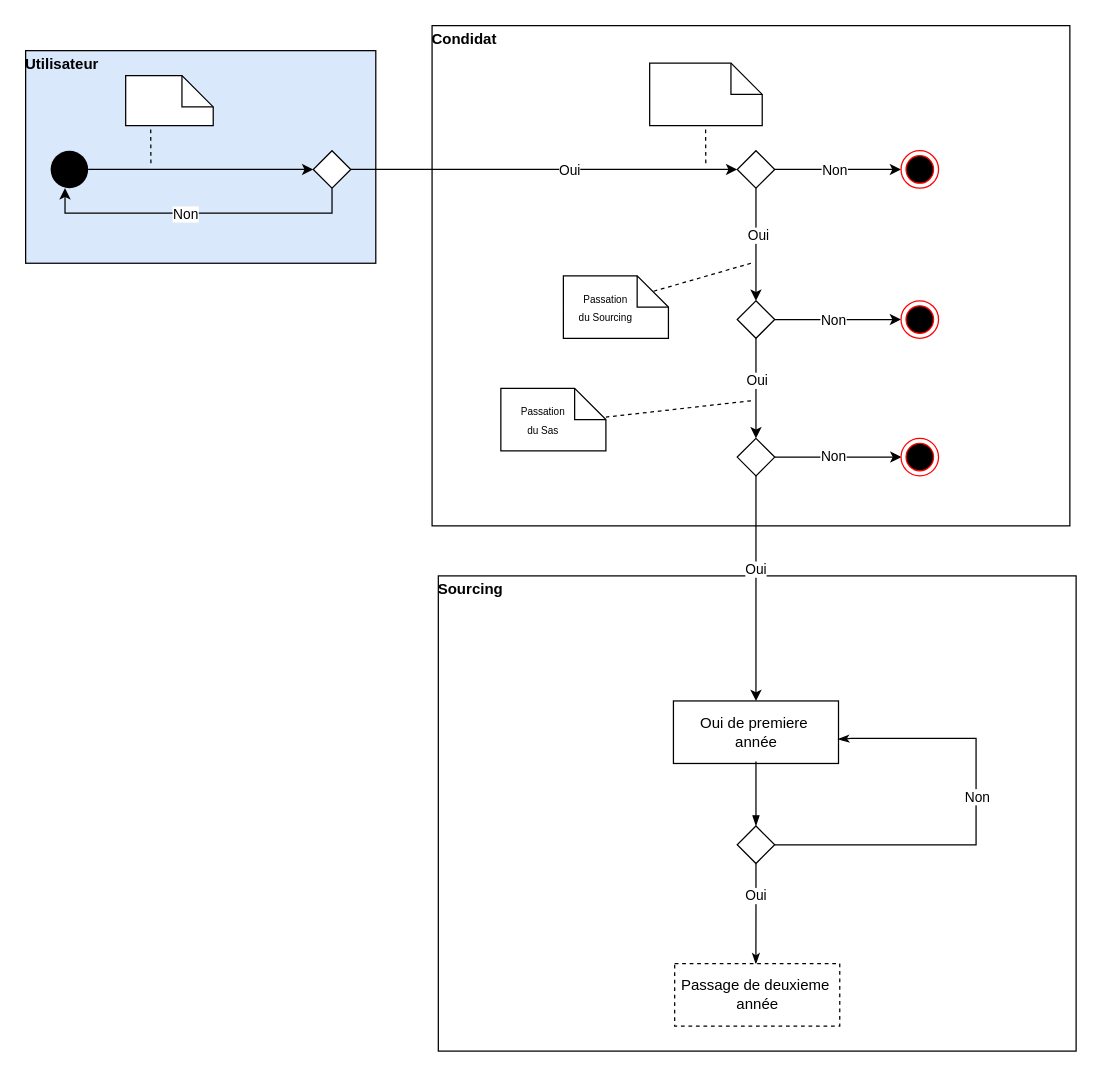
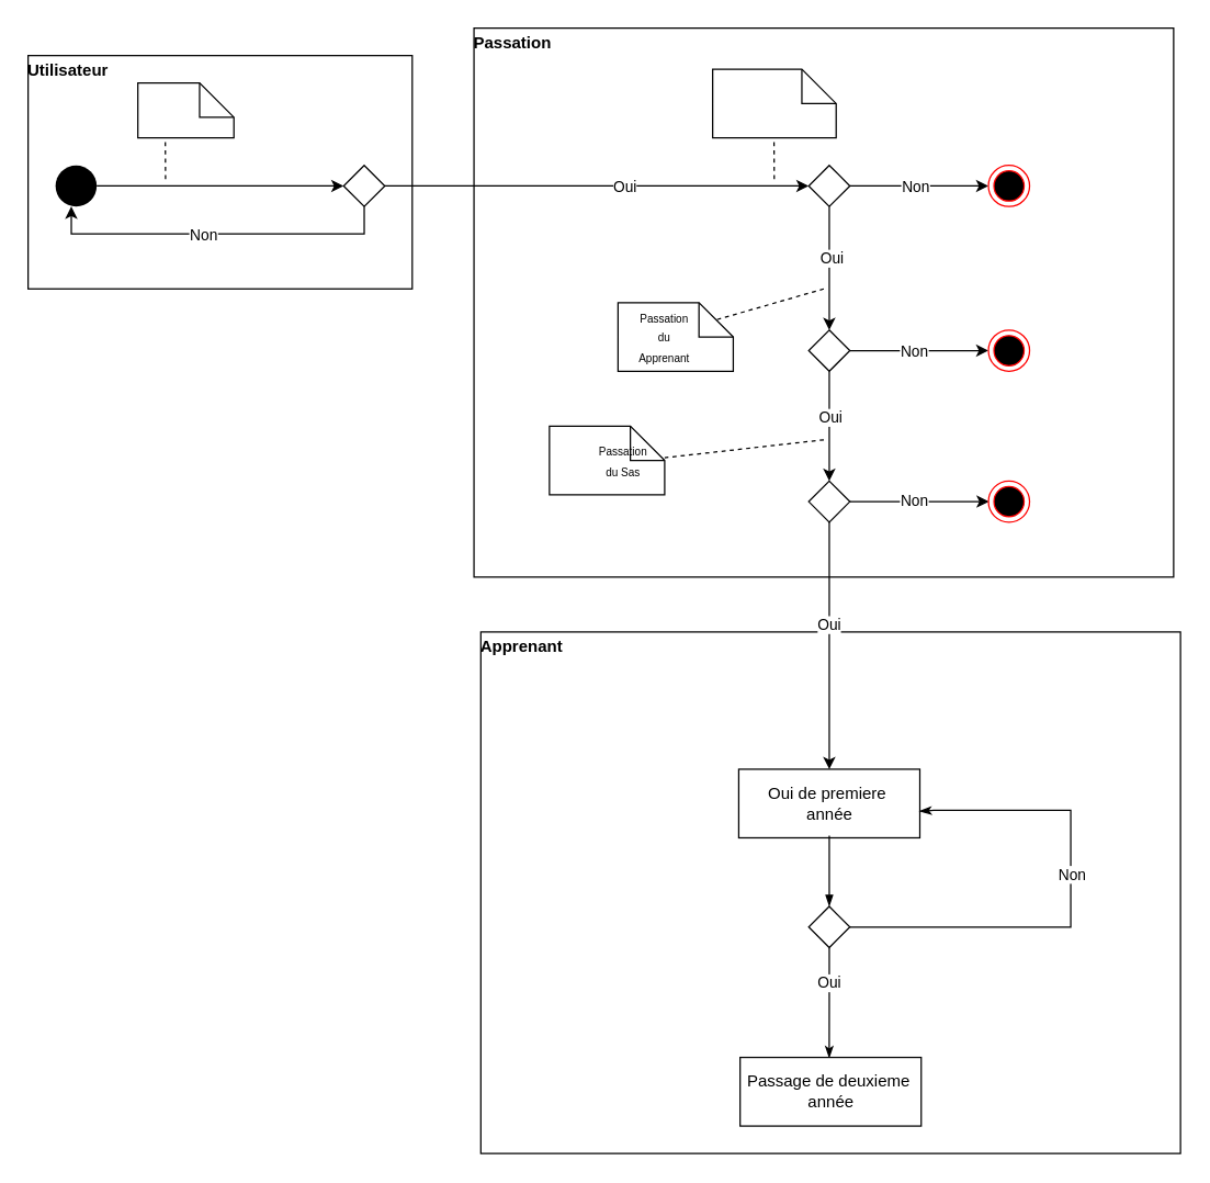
  <mxCell id="0" />
  <mxCell id="1" parent="0" />
- <mxCell id="2" value="&lt;p style=&quot;margin: 0px ; margin-top: 4px ; text-align: center&quot;&gt;&lt;/p&gt;&lt;div style=&quot;height: 2px&quot;&gt;&lt;b&gt;Sourcing&lt;/b&gt;&lt;/div&gt;" style="verticalAlign=top;align=left;overflow=fill;fontSize=12;fontFamily=Helvetica;html=1;movable=0;resizable=0;rotatable=0;deletable=0;editable=0;connectable=0;" parent="1" vertex="1"><mxGeometry x="350" y="460" width="510" height="380" as="geometry" /></mxCell>
- <mxCell id="3" value="&lt;p style=&quot;margin: 0px ; margin-top: 4px ; text-align: center&quot;&gt;&lt;/p&gt;&lt;div style=&quot;height: 2px&quot;&gt;&lt;b&gt;Utilisateur&lt;/b&gt;&lt;/div&gt;" style="verticalAlign=top;align=left;overflow=fill;fontSize=12;fontFamily=Helvetica;html=1;movable=1;resizable=1;rotatable=1;deletable=1;editable=1;connectable=1;fillColor=#dae8fc;" vertex="1" parent="1"><mxGeometry x="20" y="40" width="280" height="170" as="geometry" /></mxCell>
- <mxCell id="4" value="&lt;p style=&quot;margin: 0px ; margin-top: 4px ; text-align: center&quot;&gt;&lt;/p&gt;&lt;div style=&quot;height: 2px&quot;&gt;&lt;b&gt;Condidat&lt;/b&gt;&lt;/div&gt;" style="verticalAlign=top;align=left;overflow=fill;fontSize=12;fontFamily=Helvetica;html=1;movable=1;resizable=1;rotatable=1;deletable=1;editable=1;connectable=1;" vertex="1" parent="1"><mxGeometry x="345" y="20" width="510" height="400" as="geometry" /></mxCell>
+ <mxCell id="2" value="&lt;p style=&quot;margin: 0px ; margin-top: 4px ; text-align: center&quot;&gt;&lt;/p&gt;&lt;div style=&quot;height: 2px&quot;&gt;&lt;b&gt;Apprenant&lt;/b&gt;&lt;/div&gt;" style="verticalAlign=top;align=left;overflow=fill;fontSize=12;fontFamily=Helvetica;html=1;movable=0;resizable=0;rotatable=0;deletable=0;editable=0;connectable=0;" parent="1" vertex="1"><mxGeometry x="350" y="460" width="510" height="380" as="geometry" /></mxCell>
+ <mxCell id="3" value="&lt;p style=&quot;margin: 0px ; margin-top: 4px ; text-align: center&quot;&gt;&lt;/p&gt;&lt;div style=&quot;height: 2px&quot;&gt;&lt;b&gt;Utilisateur&lt;/b&gt;&lt;/div&gt;" style="verticalAlign=top;align=left;overflow=fill;fontSize=12;fontFamily=Helvetica;html=1;movable=1;resizable=1;rotatable=1;deletable=1;editable=1;connectable=1;" vertex="1" parent="1"><mxGeometry x="20" y="40" width="280" height="170" as="geometry" /></mxCell>
+ <mxCell id="4" value="&lt;p style=&quot;margin: 0px ; margin-top: 4px ; text-align: center&quot;&gt;&lt;/p&gt;&lt;div style=&quot;height: 2px&quot;&gt;&lt;b&gt;Passation&lt;/b&gt;&lt;/div&gt;" style="verticalAlign=top;align=left;overflow=fill;fontSize=12;fontFamily=Helvetica;html=1;movable=1;resizable=1;rotatable=1;deletable=1;editable=1;connectable=1;" vertex="1" parent="1"><mxGeometry x="345" y="20" width="510" height="400" as="geometry" /></mxCell>
  <mxCell id="5" value="" style="ellipse;fillColor=#000000;strokeColor=none;" parent="1" vertex="1"><mxGeometry x="40" y="120" width="30" height="30" as="geometry" /></mxCell>
  <mxCell id="6" style="edgeStyle=orthogonalEdgeStyle;rounded=0;orthogonalLoop=1;jettySize=auto;html=1;entryX=0.383;entryY=0.997;entryDx=0;entryDy=0;entryPerimeter=0;exitX=0.5;exitY=1;exitDx=0;exitDy=0;" parent="1" source="43" target="5" edge="1"><mxGeometry relative="1" as="geometry"><mxPoint x="270" y="190" as="targetPoint" /><Array as="points" /></mxGeometry></mxCell>
  <mxCell id="7" value="Non" style="edgeLabel;html=1;align=center;verticalAlign=middle;resizable=0;points=[];" parent="6" vertex="1" connectable="0"><mxGeometry x="0.085" relative="1" as="geometry"><mxPoint as="offset" /></mxGeometry></mxCell>
  <mxCell id="8" value="" style="endArrow=classic;html=1;exitX=1;exitY=0.5;exitDx=0;exitDy=0;entryX=0;entryY=0.5;entryDx=0;entryDy=0;" parent="1" edge="1" target="14" source="43"><mxGeometry width="50" height="50" relative="1" as="geometry"><mxPoint x="290" y="134.5" as="sourcePoint" /><mxPoint x="470" y="134.5" as="targetPoint" /></mxGeometry></mxCell>
  <mxCell id="9" value="Oui" style="edgeLabel;html=1;align=center;verticalAlign=middle;resizable=0;points=[];" vertex="1" connectable="0" parent="8"><mxGeometry x="0.125" y="1" relative="1" as="geometry"><mxPoint y="1" as="offset" /></mxGeometry></mxCell>
  <mxCell id="10" style="edgeStyle=orthogonalEdgeStyle;rounded=0;orthogonalLoop=1;jettySize=auto;html=1;" parent="1" source="14" edge="1"><mxGeometry relative="1" as="geometry"><mxPoint x="720" y="135" as="targetPoint" /></mxGeometry></mxCell>
  <mxCell id="11" value="Non" style="edgeLabel;html=1;align=center;verticalAlign=middle;resizable=0;points=[];" parent="10" vertex="1" connectable="0"><mxGeometry x="-0.083" relative="1" as="geometry"><mxPoint as="offset" /></mxGeometry></mxCell>
  <mxCell id="12" style="edgeStyle=orthogonalEdgeStyle;rounded=0;orthogonalLoop=1;jettySize=auto;html=1;" parent="1" source="14" edge="1"><mxGeometry relative="1" as="geometry"><mxPoint x="604" y="240" as="targetPoint" /></mxGeometry></mxCell>
  <mxCell id="13" value="Oui" style="edgeLabel;html=1;align=center;verticalAlign=middle;resizable=0;points=[];" parent="12" vertex="1" connectable="0"><mxGeometry x="-0.178" y="1" relative="1" as="geometry"><mxPoint as="offset" /></mxGeometry></mxCell>
  <mxCell id="14" value="" style="rhombus;" parent="1" vertex="1"><mxGeometry x="589" y="120" width="30" height="30" as="geometry" /></mxCell>
  <mxCell id="15" value="" style="ellipse;html=1;shape=endState;fillColor=#000000;strokeColor=#ff0000;" parent="1" vertex="1"><mxGeometry x="720" y="120" width="30" height="30" as="geometry" /></mxCell>
  <mxCell id="16" style="edgeStyle=orthogonalEdgeStyle;rounded=0;orthogonalLoop=1;jettySize=auto;html=1;" parent="1" source="20" edge="1"><mxGeometry relative="1" as="geometry"><mxPoint x="719.997" y="255" as="targetPoint" /></mxGeometry></mxCell>
  <mxCell id="17" value="Non" style="edgeLabel;html=1;align=center;verticalAlign=middle;resizable=0;points=[];" parent="16" vertex="1" connectable="0"><mxGeometry x="-0.096" relative="1" as="geometry"><mxPoint as="offset" /></mxGeometry></mxCell>
  <mxCell id="18" style="edgeStyle=orthogonalEdgeStyle;rounded=0;orthogonalLoop=1;jettySize=auto;html=1;" parent="1" source="20" edge="1"><mxGeometry relative="1" as="geometry"><mxPoint x="604" y="350" as="targetPoint" /></mxGeometry></mxCell>
  <mxCell id="19" value="Oui" style="edgeLabel;html=1;align=center;verticalAlign=middle;resizable=0;points=[];" parent="18" vertex="1" connectable="0"><mxGeometry x="-0.183" relative="1" as="geometry"><mxPoint as="offset" /></mxGeometry></mxCell>
  <mxCell id="20" value="" style="rhombus;" parent="1" vertex="1"><mxGeometry x="589" y="240" width="30" height="30" as="geometry" /></mxCell>
  <mxCell id="21" value="" style="ellipse;html=1;shape=endState;fillColor=#000000;strokeColor=#ff0000;" parent="1" vertex="1"><mxGeometry x="720" y="240" width="30" height="30" as="geometry" /></mxCell>
  <mxCell id="22" style="edgeStyle=orthogonalEdgeStyle;rounded=0;orthogonalLoop=1;jettySize=auto;html=1;" parent="1" source="26" edge="1"><mxGeometry relative="1" as="geometry"><mxPoint x="720.333" y="365" as="targetPoint" /></mxGeometry></mxCell>
  <mxCell id="23" value="Non" style="edgeLabel;html=1;align=center;verticalAlign=middle;resizable=0;points=[];" parent="22" vertex="1" connectable="0"><mxGeometry x="-0.099" y="1" relative="1" as="geometry"><mxPoint as="offset" /></mxGeometry></mxCell>
  <mxCell id="24" style="edgeStyle=orthogonalEdgeStyle;rounded=0;orthogonalLoop=1;jettySize=auto;html=1;" parent="1" source="26" edge="1"><mxGeometry relative="1" as="geometry"><mxPoint x="604" y="560" as="targetPoint" /></mxGeometry></mxCell>
  <mxCell id="25" value="Oui" style="edgeLabel;html=1;align=center;verticalAlign=middle;resizable=0;points=[];" parent="24" vertex="1" connectable="0"><mxGeometry x="-0.183" y="-1" relative="1" as="geometry"><mxPoint as="offset" /></mxGeometry></mxCell>
  <mxCell id="26" value="" style="rhombus;" parent="1" vertex="1"><mxGeometry x="589" y="350" width="30" height="30" as="geometry" /></mxCell>
  <mxCell id="27" value="" style="ellipse;html=1;shape=endState;fillColor=#000000;strokeColor=#ff0000;" parent="1" vertex="1"><mxGeometry x="720" y="350" width="30" height="30" as="geometry" /></mxCell>
  <mxCell id="28" value="Oui de premiere&amp;nbsp;&lt;br&gt;année" style="html=1;" parent="1" vertex="1"><mxGeometry x="538" y="560" width="132" height="50" as="geometry" /></mxCell>
  <mxCell id="29" value="" style="group" parent="1" vertex="1" connectable="0"><mxGeometry x="100" y="60" width="70" height="40" as="geometry" /></mxCell>
  <mxCell id="30" value="" style="shape=note2;boundedLbl=1;whiteSpace=wrap;html=1;size=25;verticalAlign=top;align=center;" parent="29" vertex="1"><mxGeometry width="70" height="40" as="geometry" /></mxCell>
  <mxCell id="31" value="" style="endArrow=none;dashed=1;html=1;" parent="1" edge="1"><mxGeometry width="50" height="50" relative="1" as="geometry"><mxPoint x="120.17" y="130" as="sourcePoint" /><mxPoint x="120" y="100" as="targetPoint" /></mxGeometry></mxCell>
  <mxCell id="32" value="" style="group" parent="1" vertex="1" connectable="0"><mxGeometry x="519" y="50" width="90" height="50" as="geometry" /></mxCell>
  <mxCell id="33" value="" style="shape=note2;boundedLbl=1;whiteSpace=wrap;html=1;size=25;verticalAlign=top;align=center;" parent="32" vertex="1"><mxGeometry width="90" height="50" as="geometry" /></mxCell>
  <mxCell id="34" value="" style="endArrow=none;dashed=1;html=1;" parent="1" edge="1"><mxGeometry width="50" height="50" relative="1" as="geometry"><mxPoint x="563.88" y="130" as="sourcePoint" /><mxPoint x="563.71" y="100" as="targetPoint" /></mxGeometry></mxCell>
  <mxCell id="35" value="" style="group" parent="1" vertex="1" connectable="0"><mxGeometry x="450" y="220" width="84" height="50" as="geometry" /></mxCell>
  <mxCell id="36" value="" style="shape=note2;boundedLbl=1;whiteSpace=wrap;html=1;size=25;verticalAlign=top;align=center;" parent="35" vertex="1"><mxGeometry width="84" height="50" as="geometry" /></mxCell>
- <mxCell id="37" value="&lt;font style=&quot;font-size: 8px&quot;&gt;Passation du Sourcing&lt;/font&gt;" style="text;html=1;strokeColor=none;fillColor=none;align=center;verticalAlign=middle;whiteSpace=wrap;rounded=0;" parent="35" vertex="1"><mxGeometry x="10" y="12.5" width="48" height="25" as="geometry" /></mxCell>
+ <mxCell id="37" value="&lt;font style=&quot;font-size: 8px&quot;&gt;Passation du Apprenant&lt;/font&gt;" style="text;html=1;strokeColor=none;fillColor=none;align=center;verticalAlign=middle;whiteSpace=wrap;rounded=0;" parent="35" vertex="1"><mxGeometry x="10" y="12.5" width="48" height="25" as="geometry" /></mxCell>
  <mxCell id="38" value="" style="endArrow=none;dashed=1;html=1;" parent="1" edge="1"><mxGeometry width="50" height="50" relative="1" as="geometry"><mxPoint x="600" y="210" as="sourcePoint" /><mxPoint x="520" y="233" as="targetPoint" /></mxGeometry></mxCell>
  <mxCell id="39" value="" style="group" parent="1" vertex="1" connectable="0"><mxGeometry x="400" y="310" width="84" height="50" as="geometry" /></mxCell>
  <mxCell id="40" value="" style="shape=note2;boundedLbl=1;whiteSpace=wrap;html=1;size=25;verticalAlign=top;align=center;" parent="39" vertex="1"><mxGeometry width="84" height="50" as="geometry" /></mxCell>
- <mxCell id="41" value="&lt;font style=&quot;font-size: 8px&quot;&gt;Passation du Sas&lt;/font&gt;" style="text;html=1;strokeColor=none;fillColor=none;align=center;verticalAlign=middle;whiteSpace=wrap;rounded=0;" parent="39" vertex="1"><mxGeometry x="10" y="12.5" width="48" height="25" as="geometry" /></mxCell>
+ <mxCell id="41" value="&lt;font style=&quot;font-size: 8px&quot;&gt;Passation du Sas&lt;/font&gt;" style="text;html=1;strokeColor=none;fillColor=none;align=center;verticalAlign=middle;whiteSpace=wrap;rounded=0;" parent="39" vertex="1"><mxGeometry x="30" y="12.5" width="48" height="25" as="geometry" /></mxCell>
  <mxCell id="42" value="" style="endArrow=none;dashed=1;html=1;" parent="1" edge="1"><mxGeometry width="50" height="50" relative="1" as="geometry"><mxPoint x="600" y="320" as="sourcePoint" /><mxPoint x="484" y="333" as="targetPoint" /></mxGeometry></mxCell>
  <mxCell id="43" value="" style="rhombus;" parent="1" vertex="1"><mxGeometry x="250" y="120" width="30" height="30" as="geometry" /></mxCell>
  <mxCell id="44" value="" style="endArrow=classic;html=1;exitX=1;exitY=0.5;exitDx=0;exitDy=0;" edge="1" parent="1" source="5" target="43"><mxGeometry width="50" height="50" relative="1" as="geometry"><mxPoint x="70" y="135" as="sourcePoint" /><mxPoint x="470" y="134.5" as="targetPoint" /></mxGeometry></mxCell>
  <mxCell id="45" style="edgeStyle=orthogonalEdgeStyle;rounded=0;orthogonalLoop=1;jettySize=auto;html=1;entryX=0.5;entryY=0.969;entryDx=0;entryDy=0;entryPerimeter=0;endArrow=none;endFill=0;startArrow=blockThin;startFill=1;" edge="1" parent="1" source="50" target="28"><mxGeometry relative="1" as="geometry" /></mxCell>
  <mxCell id="46" style="edgeStyle=orthogonalEdgeStyle;rounded=0;orthogonalLoop=1;jettySize=auto;html=1;entryX=0.492;entryY=0.011;entryDx=0;entryDy=0;entryPerimeter=0;startArrow=none;startFill=0;endArrow=classicThin;endFill=1;" edge="1" parent="1" source="50" target="51"><mxGeometry relative="1" as="geometry" /></mxCell>
  <mxCell id="47" value="Oui" style="edgeLabel;html=1;align=center;verticalAlign=middle;resizable=0;points=[];" vertex="1" connectable="0" parent="46"><mxGeometry x="-0.38" y="-1" relative="1" as="geometry"><mxPoint as="offset" /></mxGeometry></mxCell>
  <mxCell id="48" style="edgeStyle=orthogonalEdgeStyle;rounded=0;orthogonalLoop=1;jettySize=auto;html=1;startArrow=none;startFill=0;endArrow=classicThin;endFill=1;entryX=0.997;entryY=0.613;entryDx=0;entryDy=0;entryPerimeter=0;" edge="1" parent="1" source="50" target="28"><mxGeometry relative="1" as="geometry"><mxPoint x="680" y="598" as="targetPoint" /><Array as="points"><mxPoint x="780" y="675" /><mxPoint x="780" y="590" /><mxPoint x="680" y="590" /></Array></mxGeometry></mxCell>
  <mxCell id="49" value="Non" style="edgeLabel;html=1;align=center;verticalAlign=middle;resizable=0;points=[];" vertex="1" connectable="0" parent="48"><mxGeometry x="0.121" relative="1" as="geometry"><mxPoint as="offset" /></mxGeometry></mxCell>
  <mxCell id="50" value="" style="rhombus;" vertex="1" parent="1"><mxGeometry x="589" y="660" width="30" height="30" as="geometry" /></mxCell>
- <mxCell id="51" value="Passage de deuxieme&amp;nbsp;&lt;br&gt;année" style="html=1;dashed=1;" vertex="1" parent="1"><mxGeometry x="539" y="770" width="132" height="50" as="geometry" /></mxCell>
+ <mxCell id="51" value="Passage de deuxieme&amp;nbsp;&lt;br&gt;année" style="html=1;" vertex="1" parent="1"><mxGeometry x="539" y="770" width="132" height="50" as="geometry" /></mxCell>
